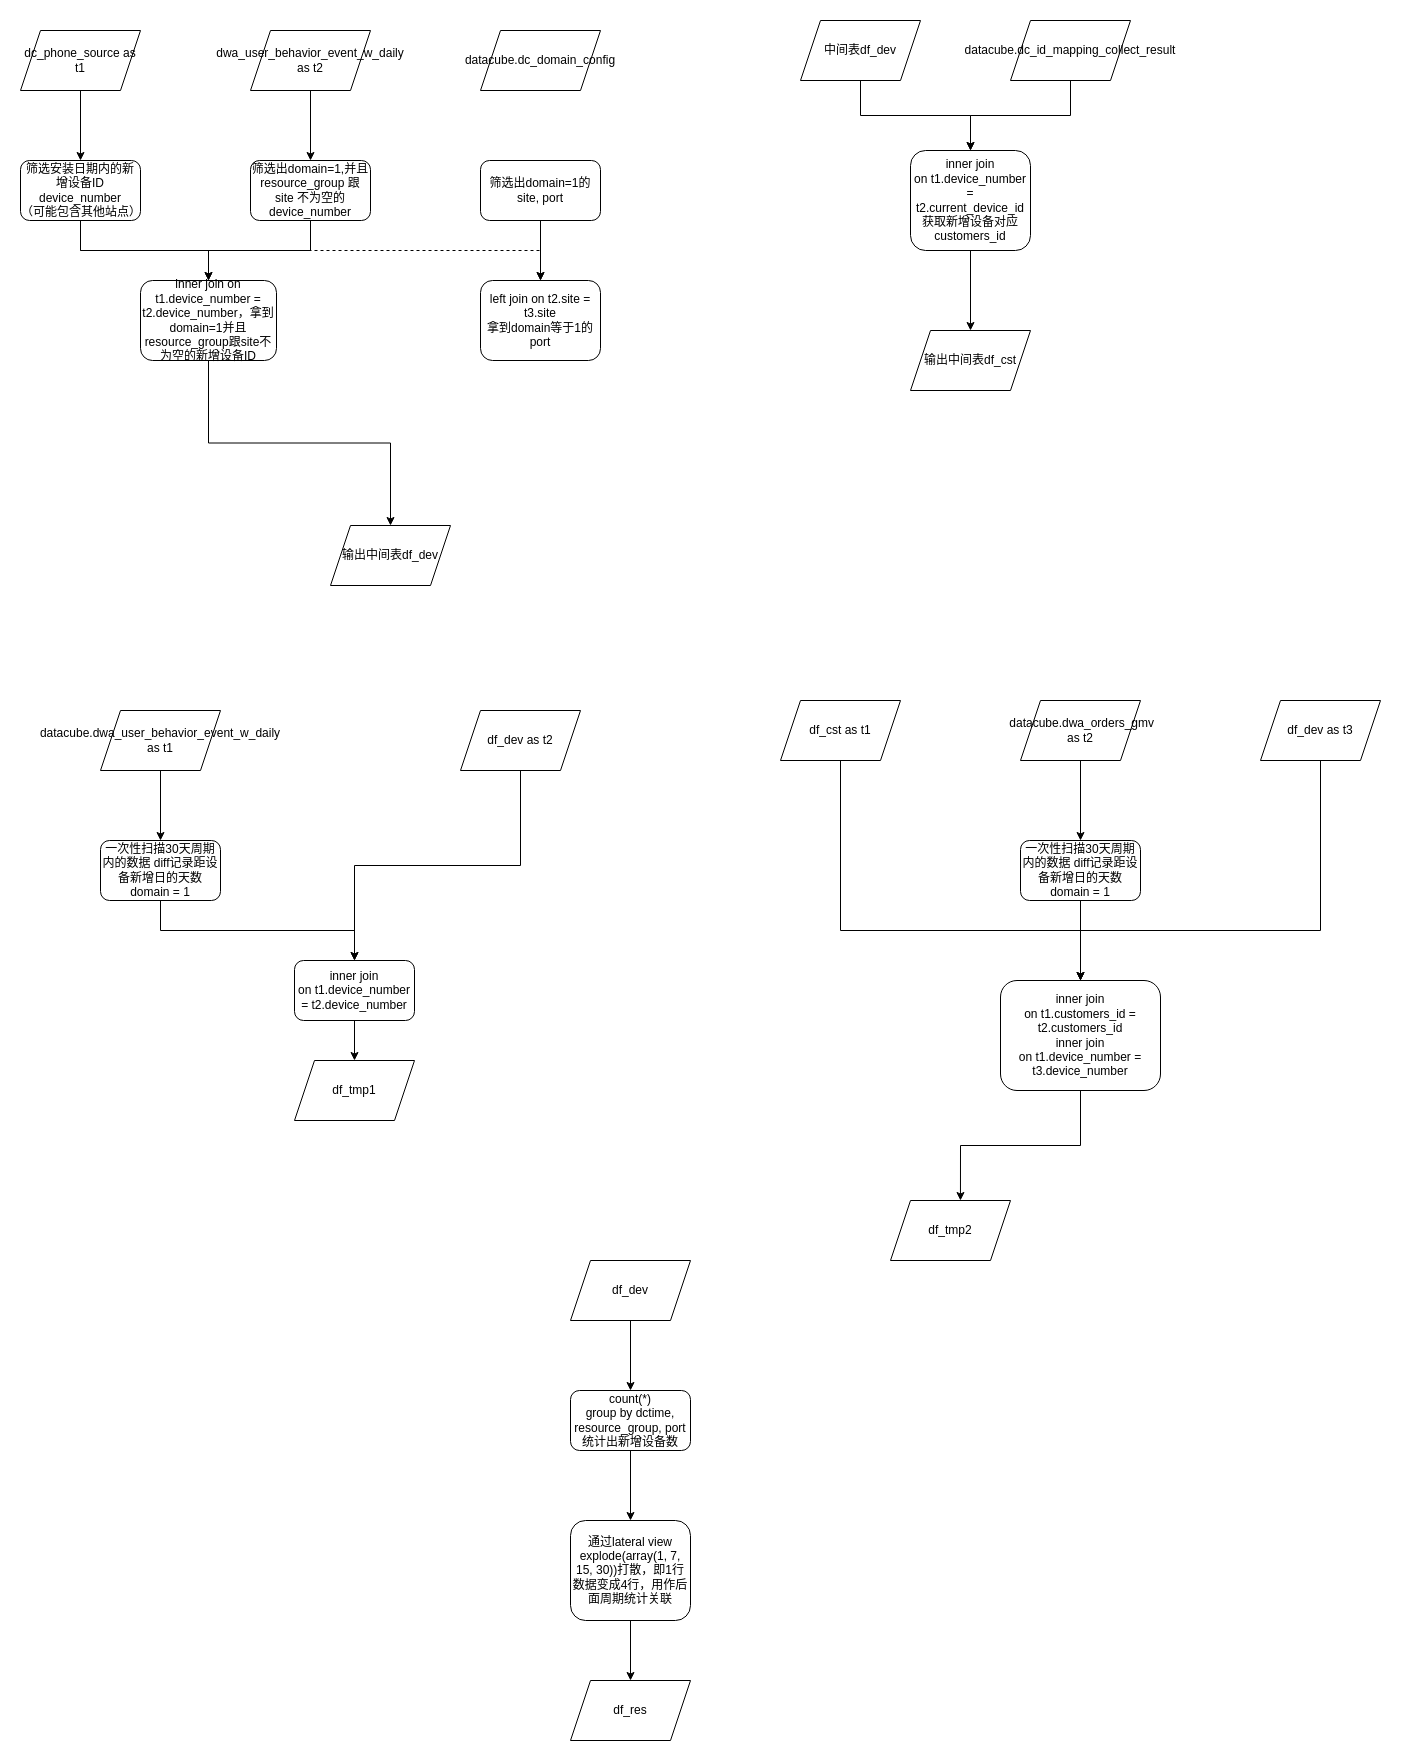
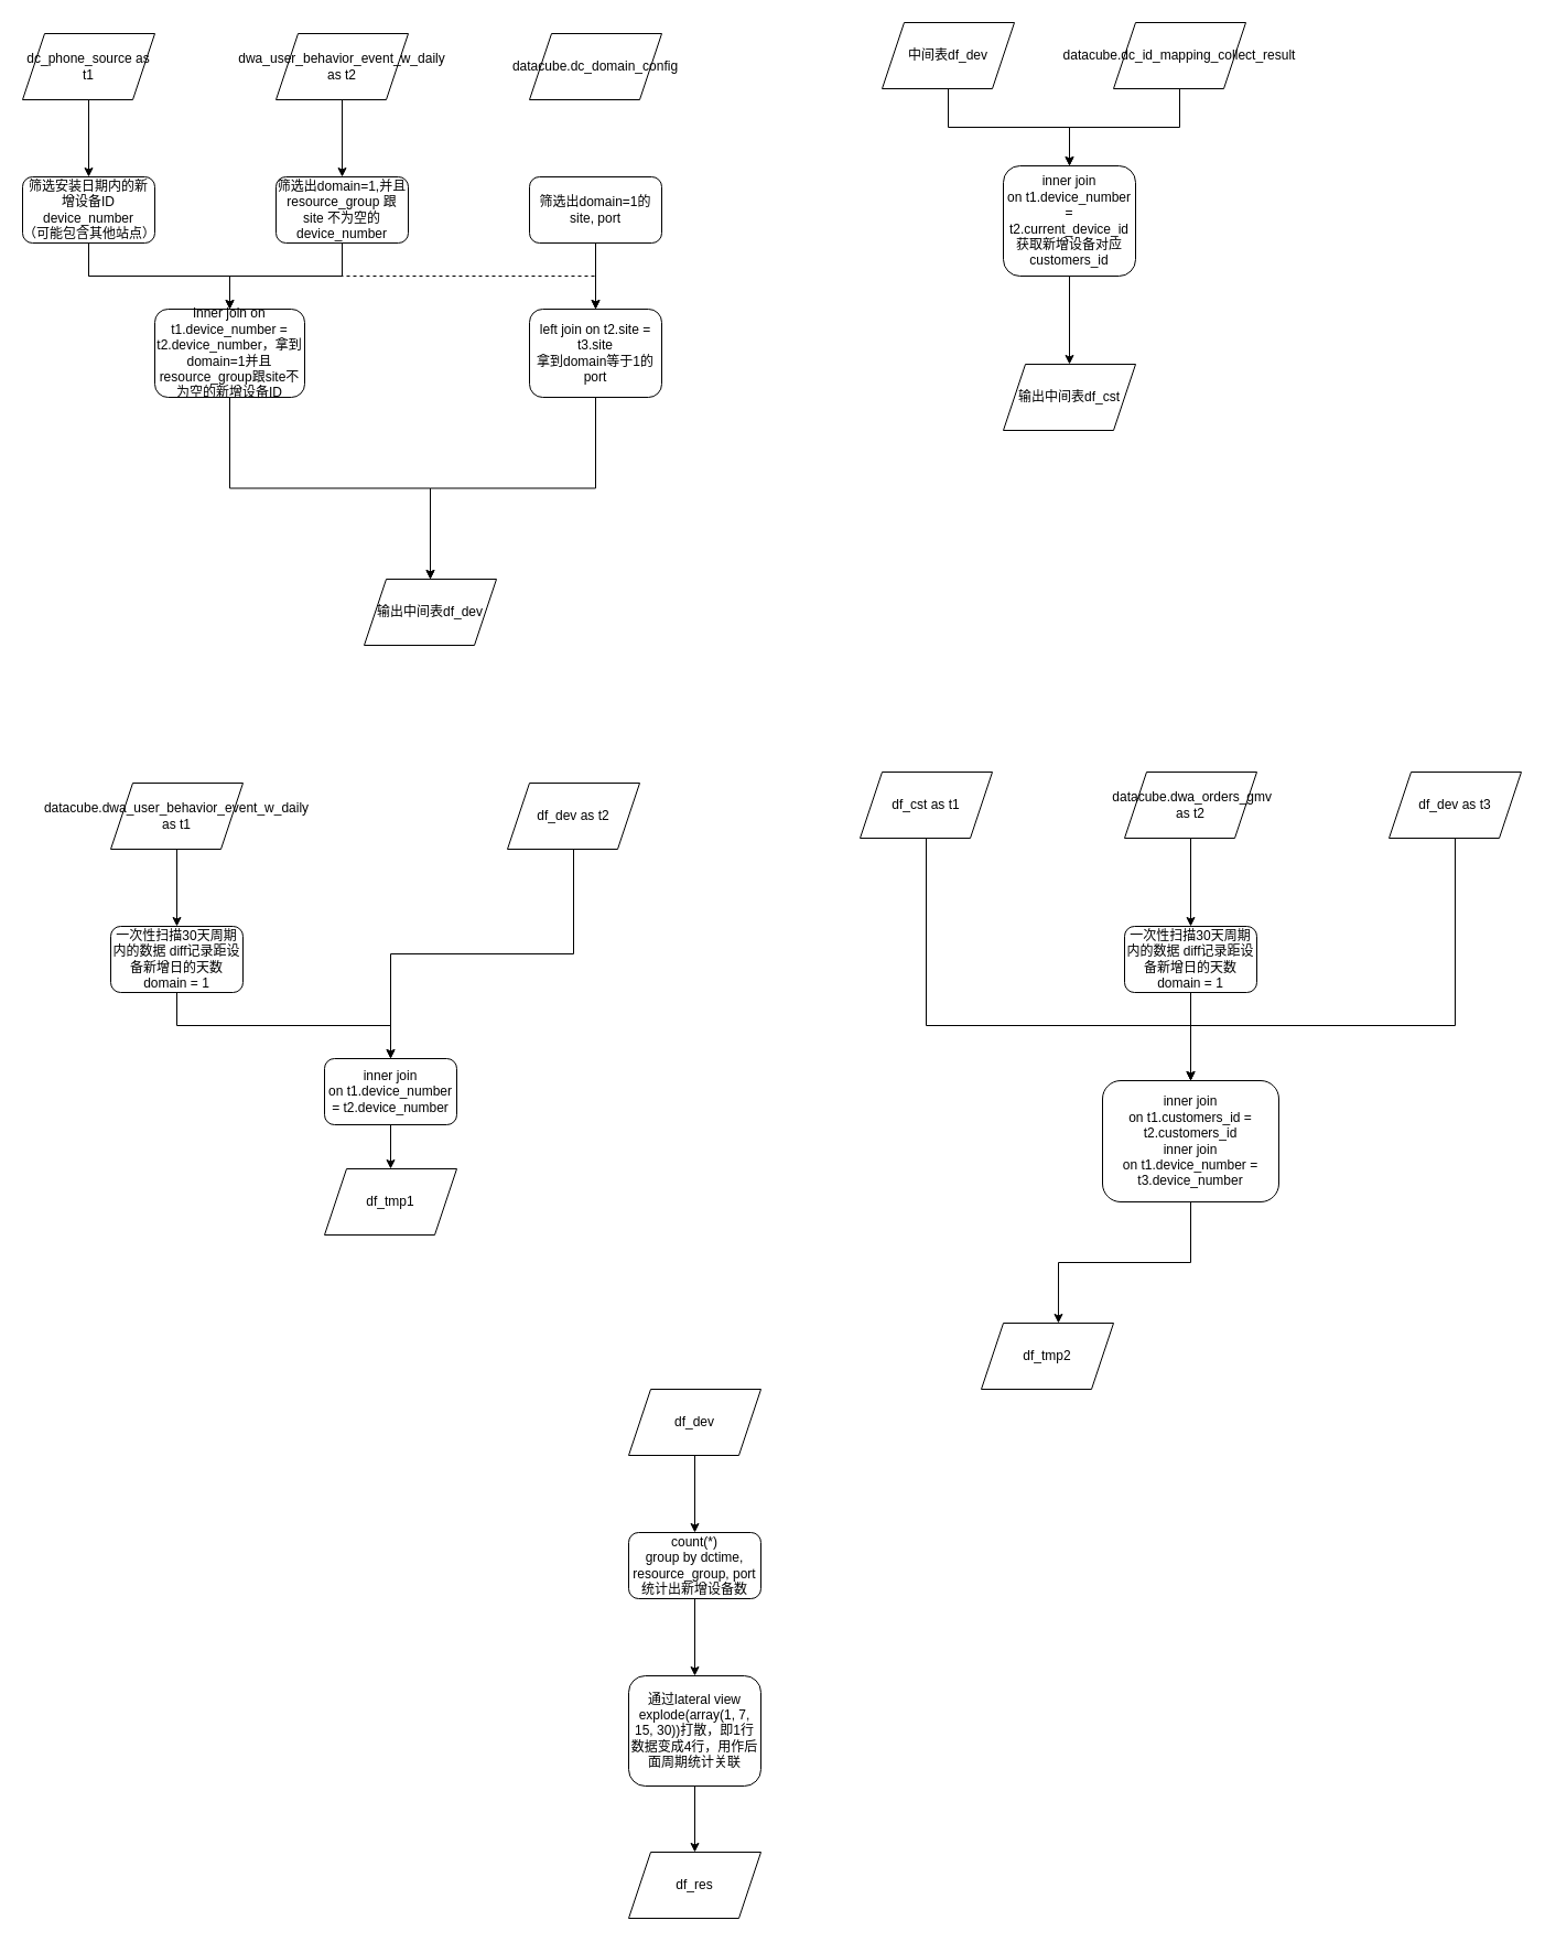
  <mxCell id="0" />
  <mxCell id="1" parent="0" />
  <mxCell id="2" style="edgeStyle=orthogonalEdgeStyle;rounded=0;orthogonalLoop=1;jettySize=auto;html=1;exitX=0.5;exitY=1;exitDx=0;exitDy=0;" edge="1" parent="1" source="3" target="10"><mxGeometry relative="1" as="geometry" /></mxCell>
  <mxCell id="3" value="dc_phone_source as t1" style="shape=parallelogram;perimeter=parallelogramPerimeter;whiteSpace=wrap;html=1;fixedSize=1;" vertex="1" parent="1"><mxGeometry x="20" y="30" width="120" height="60" as="geometry" /></mxCell>
  <mxCell id="4" style="edgeStyle=orthogonalEdgeStyle;rounded=0;orthogonalLoop=1;jettySize=auto;html=1;exitX=0.5;exitY=1;exitDx=0;exitDy=0;entryX=0.5;entryY=0;entryDx=0;entryDy=0;" edge="1" parent="1" source="5" target="7"><mxGeometry relative="1" as="geometry" /></mxCell>
  <mxCell id="5" value="dwa_user_behavior_event_w_daily as t2" style="shape=parallelogram;perimeter=parallelogramPerimeter;whiteSpace=wrap;html=1;fixedSize=1;" vertex="1" parent="1"><mxGeometry x="250" y="30" width="120" height="60" as="geometry" /></mxCell>
  <mxCell id="6" style="edgeStyle=orthogonalEdgeStyle;rounded=0;orthogonalLoop=1;jettySize=auto;html=1;exitX=0.5;exitY=1;exitDx=0;exitDy=0;" edge="1" parent="1" source="7" target="12"><mxGeometry relative="1" as="geometry" /></mxCell>
  <mxCell id="7" value="筛选出domain=1,并且resource_group 跟 site 不为空的device_number" style="rounded=1;whiteSpace=wrap;html=1;" vertex="1" parent="1"><mxGeometry x="250" y="160" width="120" height="60" as="geometry" /></mxCell>
  <mxCell id="8" style="edgeStyle=orthogonalEdgeStyle;rounded=0;orthogonalLoop=1;jettySize=auto;html=1;exitX=0.5;exitY=1;exitDx=0;exitDy=0;entryX=0.5;entryY=0;entryDx=0;entryDy=0;" edge="1" parent="1" source="10" target="12"><mxGeometry relative="1" as="geometry" /></mxCell>
  <mxCell id="9" style="edgeStyle=orthogonalEdgeStyle;rounded=0;orthogonalLoop=1;jettySize=auto;html=1;exitX=0.5;exitY=1;exitDx=0;exitDy=0;dashed=1;" edge="1" parent="1" source="10" target="24"><mxGeometry relative="1" as="geometry" /></mxCell>
  <mxCell id="10" value="筛选安装日期内的新增设备ID device_number&lt;br&gt;（可能包含其他站点）" style="rounded=1;whiteSpace=wrap;html=1;" vertex="1" parent="1"><mxGeometry x="20" y="160" width="120" height="60" as="geometry" /></mxCell>
  <mxCell id="11" style="edgeStyle=orthogonalEdgeStyle;rounded=0;orthogonalLoop=1;jettySize=auto;html=1;exitX=0.5;exitY=1;exitDx=0;exitDy=0;" edge="1" parent="1" source="12" target="13"><mxGeometry relative="1" as="geometry" /></mxCell>
  <mxCell id="12" value="inner join on t1.device_number = t2.device_number，拿到domain=1并且resource_group跟site不为空的新增设备ID" style="rounded=1;whiteSpace=wrap;html=1;" vertex="1" parent="1"><mxGeometry x="140" y="280" width="136" height="80" as="geometry" /></mxCell>
  <mxCell id="13" value="输出中间表df_dev" style="shape=parallelogram;perimeter=parallelogramPerimeter;whiteSpace=wrap;html=1;fixedSize=1;" vertex="1" parent="1"><mxGeometry x="330" y="525" width="120" height="60" as="geometry" /></mxCell>
  <mxCell id="14" style="edgeStyle=orthogonalEdgeStyle;rounded=0;orthogonalLoop=1;jettySize=auto;html=1;exitX=0.5;exitY=1;exitDx=0;exitDy=0;" edge="1" parent="1" source="15" target="19"><mxGeometry relative="1" as="geometry" /></mxCell>
  <mxCell id="15" value="&lt;span&gt;中间表df_dev&lt;/span&gt;" style="shape=parallelogram;perimeter=parallelogramPerimeter;whiteSpace=wrap;html=1;fixedSize=1;" vertex="1" parent="1"><mxGeometry x="800" y="20" width="120" height="60" as="geometry" /></mxCell>
  <mxCell id="16" style="edgeStyle=orthogonalEdgeStyle;rounded=0;orthogonalLoop=1;jettySize=auto;html=1;exitX=0.5;exitY=1;exitDx=0;exitDy=0;" edge="1" parent="1" source="17" target="19"><mxGeometry relative="1" as="geometry" /></mxCell>
  <mxCell id="17" value="datacube.dc_id_mapping_collect_result" style="shape=parallelogram;perimeter=parallelogramPerimeter;whiteSpace=wrap;html=1;fixedSize=1;" vertex="1" parent="1"><mxGeometry x="1010" y="20" width="120" height="60" as="geometry" /></mxCell>
  <mxCell id="18" style="edgeStyle=orthogonalEdgeStyle;rounded=0;orthogonalLoop=1;jettySize=auto;html=1;exitX=0.5;exitY=1;exitDx=0;exitDy=0;entryX=0.5;entryY=0;entryDx=0;entryDy=0;" edge="1" parent="1" source="19" target="25"><mxGeometry relative="1" as="geometry" /></mxCell>
  <mxCell id="19" value="inner join on&amp;nbsp;t1.device_number = t2.current_device_id&lt;br&gt;获取新增设备对应customers_id" style="rounded=1;whiteSpace=wrap;html=1;" vertex="1" parent="1"><mxGeometry x="910" y="150" width="120" height="100" as="geometry" /></mxCell>
  <mxCell id="20" value="datacube.dc_domain_config" style="shape=parallelogram;perimeter=parallelogramPerimeter;whiteSpace=wrap;html=1;fixedSize=1;" vertex="1" parent="1"><mxGeometry x="480" y="30" width="120" height="60" as="geometry" /></mxCell>
  <mxCell id="21" style="edgeStyle=orthogonalEdgeStyle;rounded=0;orthogonalLoop=1;jettySize=auto;html=1;exitX=0.5;exitY=1;exitDx=0;exitDy=0;" edge="1" parent="1" source="22" target="24"><mxGeometry relative="1" as="geometry" /></mxCell>
  <mxCell id="22" value="筛选出domain=1的 site, port" style="rounded=1;whiteSpace=wrap;html=1;" vertex="1" parent="1"><mxGeometry x="480" y="160" width="120" height="60" as="geometry" /></mxCell>
+ <mxCell id="23" style="edgeStyle=orthogonalEdgeStyle;rounded=0;orthogonalLoop=1;jettySize=auto;html=1;exitX=0.5;exitY=1;exitDx=0;exitDy=0;" edge="1" parent="1" source="24" target="13"><mxGeometry relative="1" as="geometry" /></mxCell>
  <mxCell id="24" value="left join on&amp;nbsp;t2.site = t3.site&lt;br&gt;拿到domain等于1的port" style="rounded=1;whiteSpace=wrap;html=1;" vertex="1" parent="1"><mxGeometry x="480" y="280" width="120" height="80" as="geometry" /></mxCell>
  <mxCell id="25" value="输出中间表df_cst" style="shape=parallelogram;perimeter=parallelogramPerimeter;whiteSpace=wrap;html=1;fixedSize=1;" vertex="1" parent="1"><mxGeometry x="910" y="330" width="120" height="60" as="geometry" /></mxCell>
  <mxCell id="26" style="edgeStyle=orthogonalEdgeStyle;rounded=0;orthogonalLoop=1;jettySize=auto;html=1;exitX=0.5;exitY=1;exitDx=0;exitDy=0;" edge="1" parent="1" source="27" target="33"><mxGeometry relative="1" as="geometry" /></mxCell>
  <mxCell id="27" value="df_dev as t2" style="shape=parallelogram;perimeter=parallelogramPerimeter;whiteSpace=wrap;html=1;fixedSize=1;" vertex="1" parent="1"><mxGeometry x="460" y="710" width="120" height="60" as="geometry" /></mxCell>
  <mxCell id="28" style="edgeStyle=orthogonalEdgeStyle;rounded=0;orthogonalLoop=1;jettySize=auto;html=1;exitX=0.5;exitY=1;exitDx=0;exitDy=0;" edge="1" parent="1" source="29" target="31"><mxGeometry relative="1" as="geometry" /></mxCell>
  <mxCell id="29" value="datacube.dwa_user_behavior_event_w_daily as t1" style="shape=parallelogram;perimeter=parallelogramPerimeter;whiteSpace=wrap;html=1;fixedSize=1;" vertex="1" parent="1"><mxGeometry x="100" y="710" width="120" height="60" as="geometry" /></mxCell>
  <mxCell id="30" style="edgeStyle=orthogonalEdgeStyle;rounded=0;orthogonalLoop=1;jettySize=auto;html=1;exitX=0.5;exitY=1;exitDx=0;exitDy=0;entryX=0.5;entryY=0;entryDx=0;entryDy=0;" edge="1" parent="1" source="31" target="33"><mxGeometry relative="1" as="geometry" /></mxCell>
  <mxCell id="31" value="一次性扫描30天周期内的数据 diff记录距设备新增日的天数&lt;br&gt;domain = 1" style="rounded=1;whiteSpace=wrap;html=1;" vertex="1" parent="1"><mxGeometry x="100" y="840" width="120" height="60" as="geometry" /></mxCell>
  <mxCell id="32" style="edgeStyle=orthogonalEdgeStyle;rounded=0;orthogonalLoop=1;jettySize=auto;html=1;exitX=0.5;exitY=1;exitDx=0;exitDy=0;entryX=0.5;entryY=0;entryDx=0;entryDy=0;" edge="1" parent="1" source="33" target="34"><mxGeometry relative="1" as="geometry" /></mxCell>
  <mxCell id="33" value="inner join&lt;br&gt;on t1.device_number = t2.device_number" style="rounded=1;whiteSpace=wrap;html=1;" vertex="1" parent="1"><mxGeometry x="294" y="960" width="120" height="60" as="geometry" /></mxCell>
  <mxCell id="34" value="df_tmp1" style="shape=parallelogram;perimeter=parallelogramPerimeter;whiteSpace=wrap;html=1;fixedSize=1;" vertex="1" parent="1"><mxGeometry x="294" y="1060" width="120" height="60" as="geometry" /></mxCell>
  <mxCell id="35" style="edgeStyle=orthogonalEdgeStyle;rounded=0;orthogonalLoop=1;jettySize=auto;html=1;exitX=0.5;exitY=1;exitDx=0;exitDy=0;" edge="1" parent="1" source="36" target="43"><mxGeometry relative="1" as="geometry"><Array as="points"><mxPoint x="840" y="930" /><mxPoint x="1080" y="930" /></Array></mxGeometry></mxCell>
  <mxCell id="36" value="df_cst as t1" style="shape=parallelogram;perimeter=parallelogramPerimeter;whiteSpace=wrap;html=1;fixedSize=1;" vertex="1" parent="1"><mxGeometry x="780" y="700" width="120" height="60" as="geometry" /></mxCell>
  <mxCell id="37" style="edgeStyle=orthogonalEdgeStyle;rounded=0;orthogonalLoop=1;jettySize=auto;html=1;exitX=0.5;exitY=1;exitDx=0;exitDy=0;" edge="1" parent="1" source="38" target="41"><mxGeometry relative="1" as="geometry" /></mxCell>
  <mxCell id="38" value="&amp;nbsp;datacube.dwa_orders_gmv as t2" style="shape=parallelogram;perimeter=parallelogramPerimeter;whiteSpace=wrap;html=1;fixedSize=1;" vertex="1" parent="1"><mxGeometry x="1020" y="700" width="120" height="60" as="geometry" /></mxCell>
  <mxCell id="39" value="df_tmp2" style="shape=parallelogram;perimeter=parallelogramPerimeter;whiteSpace=wrap;html=1;fixedSize=1;" vertex="1" parent="1"><mxGeometry x="890" y="1200" width="120" height="60" as="geometry" /></mxCell>
  <mxCell id="40" style="edgeStyle=orthogonalEdgeStyle;rounded=0;orthogonalLoop=1;jettySize=auto;html=1;exitX=0.5;exitY=1;exitDx=0;exitDy=0;" edge="1" parent="1" source="41" target="43"><mxGeometry relative="1" as="geometry" /></mxCell>
  <mxCell id="41" value="一次性扫描30天周期内的数据 diff记录距设备新增日的天数&lt;br&gt;domain = 1" style="rounded=1;whiteSpace=wrap;html=1;" vertex="1" parent="1"><mxGeometry x="1020" y="840" width="120" height="60" as="geometry" /></mxCell>
  <mxCell id="42" style="edgeStyle=orthogonalEdgeStyle;rounded=0;orthogonalLoop=1;jettySize=auto;html=1;exitX=0.5;exitY=1;exitDx=0;exitDy=0;entryX=0.583;entryY=0;entryDx=0;entryDy=0;entryPerimeter=0;" edge="1" parent="1" source="43" target="39"><mxGeometry relative="1" as="geometry" /></mxCell>
  <mxCell id="43" value="inner join&lt;br&gt;on t1.customers_id = t2.customers_id&lt;br&gt;inner join&lt;br&gt;on t1.device_number = t3.device_number" style="rounded=1;whiteSpace=wrap;html=1;" vertex="1" parent="1"><mxGeometry x="1000" y="980" width="160" height="110" as="geometry" /></mxCell>
  <mxCell id="44" style="edgeStyle=orthogonalEdgeStyle;rounded=0;orthogonalLoop=1;jettySize=auto;html=1;exitX=0.5;exitY=1;exitDx=0;exitDy=0;" edge="1" parent="1" source="45" target="47"><mxGeometry relative="1" as="geometry" /></mxCell>
  <mxCell id="45" value="df_dev" style="shape=parallelogram;perimeter=parallelogramPerimeter;whiteSpace=wrap;html=1;fixedSize=1;" vertex="1" parent="1"><mxGeometry x="570" y="1260" width="120" height="60" as="geometry" /></mxCell>
  <mxCell id="46" style="edgeStyle=orthogonalEdgeStyle;rounded=0;orthogonalLoop=1;jettySize=auto;html=1;exitX=0.5;exitY=1;exitDx=0;exitDy=0;entryX=0.5;entryY=0;entryDx=0;entryDy=0;" edge="1" parent="1" source="47" target="49"><mxGeometry relative="1" as="geometry" /></mxCell>
  <mxCell id="47" value="count(*)&lt;br&gt;group by&amp;nbsp;dctime, resource_group, port&lt;br&gt;统计出新增设备数" style="rounded=1;whiteSpace=wrap;html=1;" vertex="1" parent="1"><mxGeometry x="570" y="1390" width="120" height="60" as="geometry" /></mxCell>
  <mxCell id="48" style="edgeStyle=orthogonalEdgeStyle;rounded=0;orthogonalLoop=1;jettySize=auto;html=1;exitX=0.5;exitY=1;exitDx=0;exitDy=0;" edge="1" parent="1" source="49" target="50"><mxGeometry relative="1" as="geometry" /></mxCell>
  <mxCell id="49" value="通过lateral view explode(array(1, 7, 15, 30))打散，即1行数据变成4行，用作后面周期统计关联" style="rounded=1;whiteSpace=wrap;html=1;" vertex="1" parent="1"><mxGeometry x="570" y="1520" width="120" height="100" as="geometry" /></mxCell>
  <mxCell id="50" value="df_res" style="shape=parallelogram;perimeter=parallelogramPerimeter;whiteSpace=wrap;html=1;fixedSize=1;" vertex="1" parent="1"><mxGeometry x="570" y="1680" width="120" height="60" as="geometry" /></mxCell>
  <mxCell id="51" style="edgeStyle=orthogonalEdgeStyle;rounded=0;orthogonalLoop=1;jettySize=auto;html=1;exitX=0.5;exitY=1;exitDx=0;exitDy=0;" edge="1" parent="1" source="52" target="43"><mxGeometry relative="1" as="geometry"><Array as="points"><mxPoint x="1320" y="930" /><mxPoint x="1080" y="930" /></Array></mxGeometry></mxCell>
  <mxCell id="52" value="df_dev as t3" style="shape=parallelogram;perimeter=parallelogramPerimeter;whiteSpace=wrap;html=1;fixedSize=1;" vertex="1" parent="1"><mxGeometry x="1260" y="700" width="120" height="60" as="geometry" /></mxCell>
